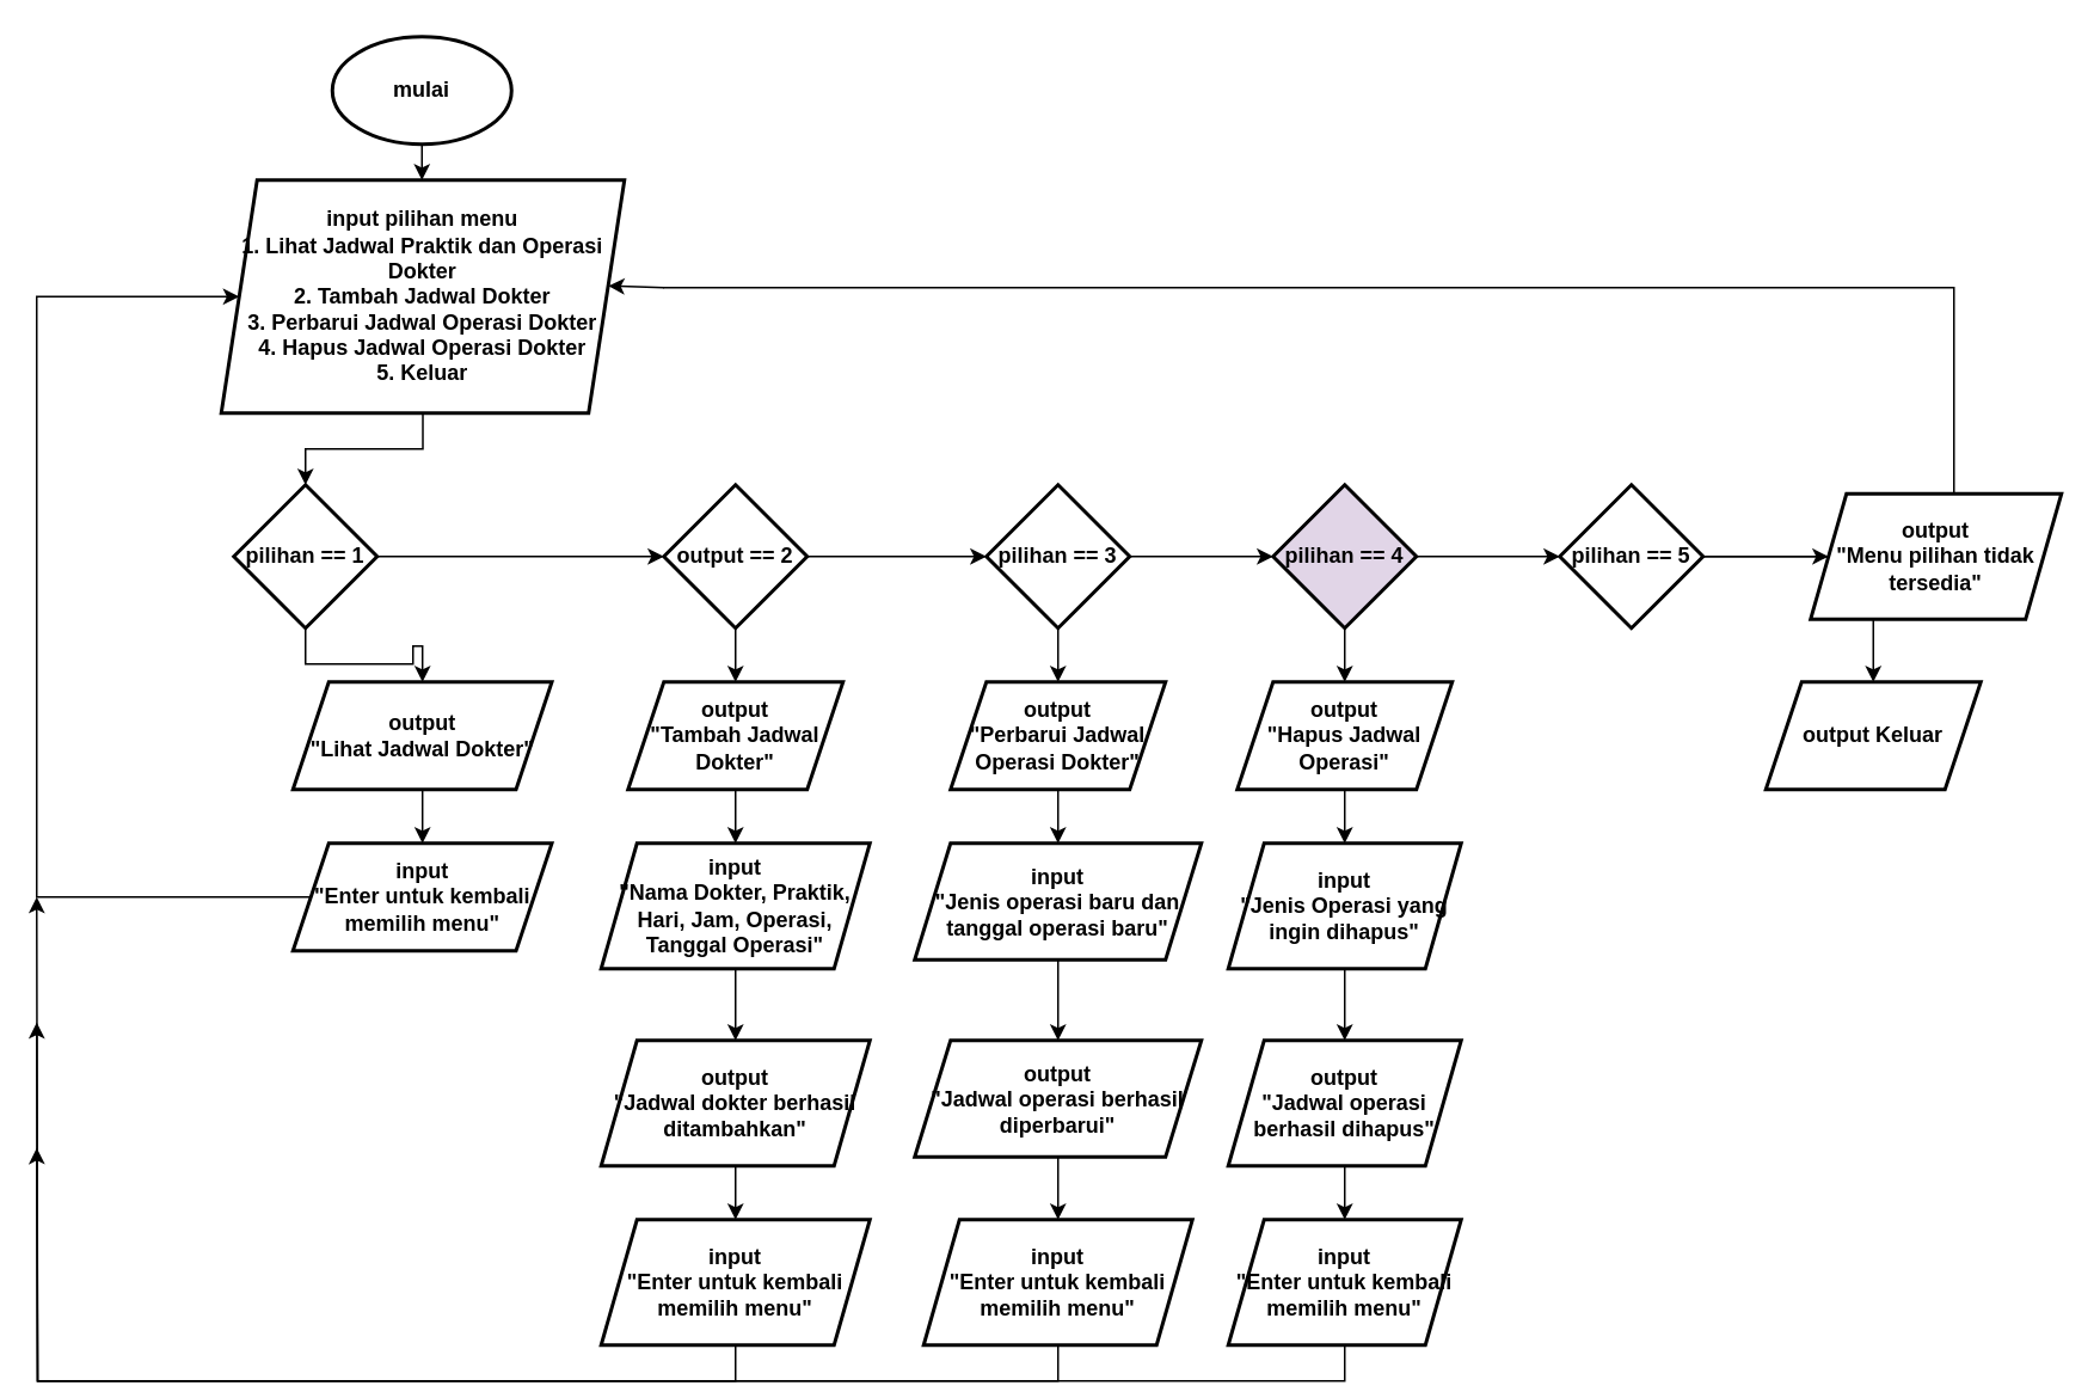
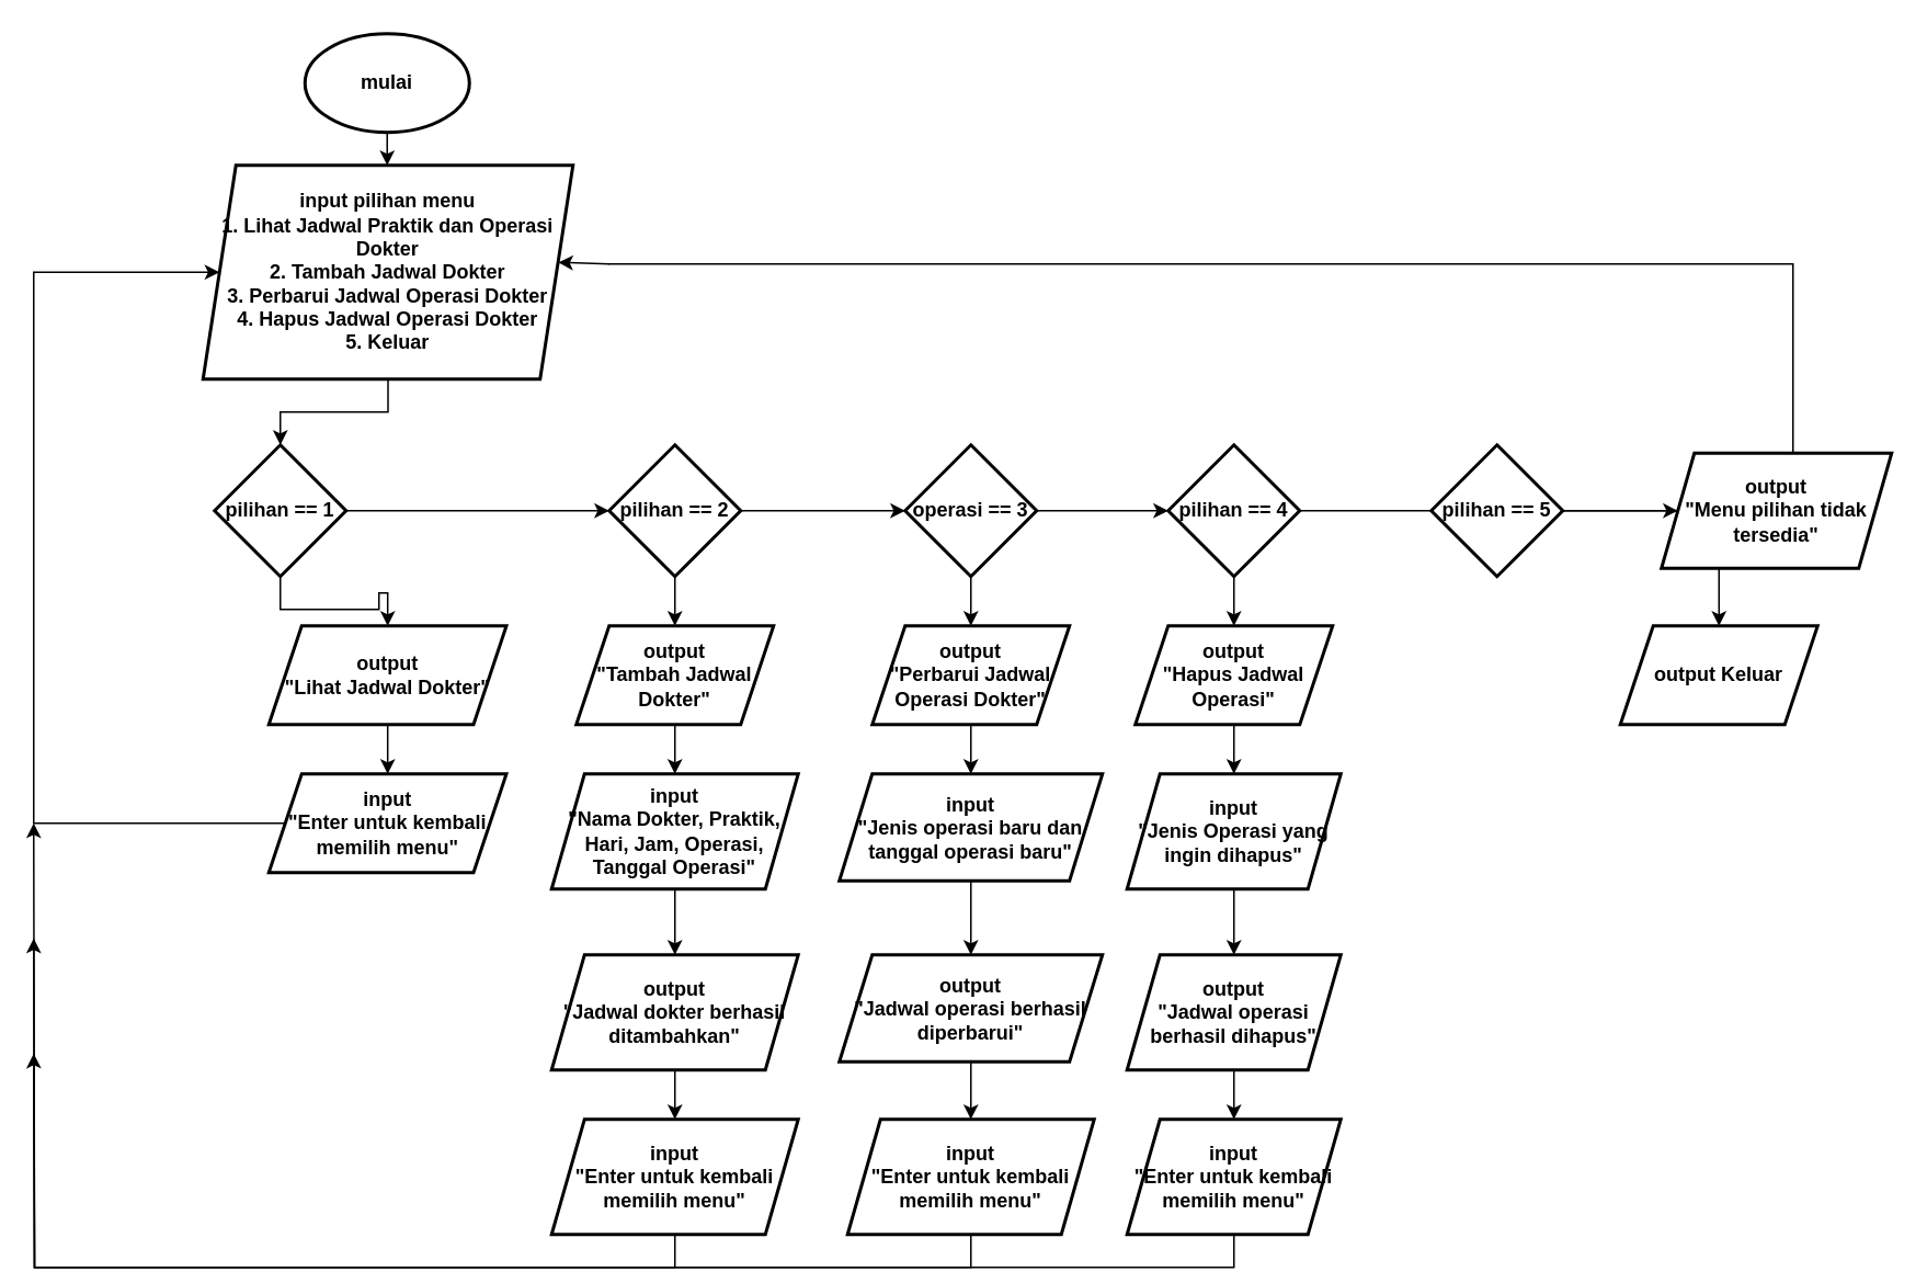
  <mxCell id="0" />
  <mxCell id="1" parent="0" />
  <mxCell id="2" value="" style="shape=partialRectangle;whiteSpace=wrap;html=1;bottom=0;right=0;fillColor=none;flipH=1;" vertex="1" parent="1"><mxGeometry x="370" y="160" width="720" height="120" as="geometry" /></mxCell>
  <mxCell id="3" value="" style="edgeStyle=orthogonalEdgeStyle;rounded=0;orthogonalLoop=1;jettySize=auto;html=1;" edge="1" parent="1" source="4" target="6"><mxGeometry relative="1" as="geometry" /></mxCell>
  <mxCell id="4" value="&lt;b&gt;mulai&lt;/b&gt;" style="strokeWidth=2;html=1;shape=mxgraph.flowchart.start_1;whiteSpace=wrap;" vertex="1" parent="1"><mxGeometry x="185" y="20" width="100" height="60" as="geometry" /></mxCell>
  <mxCell id="5" value="" style="edgeStyle=orthogonalEdgeStyle;rounded=0;orthogonalLoop=1;jettySize=auto;html=1;" edge="1" parent="1" source="6" target="9"><mxGeometry relative="1" as="geometry" /></mxCell>
  <mxCell id="6" value="&lt;b&gt;input pilihan menu&lt;/b&gt;&lt;div&gt;&lt;b&gt;1. Lihat Jadwal Praktik dan Operasi Dokter&lt;/b&gt;&lt;/div&gt;&lt;div&gt;&lt;b&gt;2. Tambah Jadwal Dokter&lt;/b&gt;&lt;/div&gt;&lt;div&gt;&lt;b&gt;3. Perbarui Jadwal Operasi Dokter&lt;/b&gt;&lt;/div&gt;&lt;div&gt;&lt;b&gt;4. Hapus Jadwal Operasi Dokter&lt;/b&gt;&lt;/div&gt;&lt;div&gt;&lt;b&gt;5. Keluar&lt;/b&gt;&lt;/div&gt;" style="shape=parallelogram;perimeter=parallelogramPerimeter;whiteSpace=wrap;html=1;fixedSize=1;strokeWidth=2;" vertex="1" parent="1"><mxGeometry x="123" y="100" width="225" height="130" as="geometry" /></mxCell>
  <mxCell id="7" value="" style="edgeStyle=orthogonalEdgeStyle;rounded=0;orthogonalLoop=1;jettySize=auto;html=1;" edge="1" parent="1" source="9" target="11"><mxGeometry relative="1" as="geometry" /></mxCell>
  <mxCell id="8" value="" style="edgeStyle=orthogonalEdgeStyle;rounded=0;orthogonalLoop=1;jettySize=auto;html=1;" edge="1" parent="1" source="9" target="16"><mxGeometry relative="1" as="geometry" /></mxCell>
  <mxCell id="9" value="&lt;b&gt;pilihan == 1&lt;/b&gt;" style="rhombus;whiteSpace=wrap;html=1;strokeWidth=2;" vertex="1" parent="1"><mxGeometry x="130" y="270" width="80" height="80" as="geometry" /></mxCell>
  <mxCell id="10" value="" style="edgeStyle=orthogonalEdgeStyle;rounded=0;orthogonalLoop=1;jettySize=auto;html=1;" edge="1" parent="1" source="11" target="13"><mxGeometry relative="1" as="geometry" /></mxCell>
  <mxCell id="11" value="&lt;b&gt;output&lt;/b&gt;&lt;div&gt;&lt;b&gt;&quot;Lihat Jadwal Dokter&quot;&lt;/b&gt;&lt;/div&gt;" style="shape=parallelogram;perimeter=parallelogramPerimeter;whiteSpace=wrap;html=1;fixedSize=1;strokeWidth=2;" vertex="1" parent="1"><mxGeometry x="163" y="380" width="144.5" height="60" as="geometry" /></mxCell>
  <mxCell id="12" style="edgeStyle=orthogonalEdgeStyle;rounded=0;orthogonalLoop=1;jettySize=auto;html=1;exitX=0;exitY=0.5;exitDx=0;exitDy=0;" edge="1" parent="1" source="13" target="6"><mxGeometry relative="1" as="geometry"><mxPoint x="20" y="180" as="targetPoint" /><Array as="points"><mxPoint x="20" y="500" /><mxPoint x="20" y="165" /></Array></mxGeometry></mxCell>
  <mxCell id="13" value="&lt;b&gt;input&lt;/b&gt;&lt;div&gt;&lt;b&gt;&quot;Enter untuk kembali memilih menu&quot;&lt;/b&gt;&lt;/div&gt;" style="shape=parallelogram;perimeter=parallelogramPerimeter;whiteSpace=wrap;html=1;fixedSize=1;strokeWidth=2;" vertex="1" parent="1"><mxGeometry x="163" y="470" width="144.5" height="60" as="geometry" /></mxCell>
  <mxCell id="14" value="" style="edgeStyle=orthogonalEdgeStyle;rounded=0;orthogonalLoop=1;jettySize=auto;html=1;" edge="1" parent="1" source="16" target="18"><mxGeometry relative="1" as="geometry" /></mxCell>
  <mxCell id="15" value="" style="edgeStyle=orthogonalEdgeStyle;rounded=0;orthogonalLoop=1;jettySize=auto;html=1;" edge="1" parent="1" source="16" target="23"><mxGeometry relative="1" as="geometry" /></mxCell>
- <mxCell id="16" value="&lt;b&gt;output == 2&lt;/b&gt;" style="rhombus;whiteSpace=wrap;html=1;strokeWidth=2;" vertex="1" parent="1"><mxGeometry x="370" y="270" width="80" height="80" as="geometry" /></mxCell>
+ <mxCell id="16" value="&lt;b&gt;pilihan == 2&lt;/b&gt;" style="rhombus;whiteSpace=wrap;html=1;strokeWidth=2;" vertex="1" parent="1"><mxGeometry x="370" y="270" width="80" height="80" as="geometry" /></mxCell>
  <mxCell id="17" value="" style="edgeStyle=orthogonalEdgeStyle;rounded=0;orthogonalLoop=1;jettySize=auto;html=1;" edge="1" parent="1" source="18" target="20"><mxGeometry relative="1" as="geometry" /></mxCell>
  <mxCell id="18" value="&lt;b&gt;output&lt;/b&gt;&lt;div&gt;&lt;b&gt;&quot;Tambah Jadwal Dokter&quot;&lt;/b&gt;&lt;/div&gt;" style="shape=parallelogram;perimeter=parallelogramPerimeter;whiteSpace=wrap;html=1;fixedSize=1;strokeWidth=2;" vertex="1" parent="1"><mxGeometry x="350" y="380" width="120" height="60" as="geometry" /></mxCell>
  <mxCell id="19" value="" style="edgeStyle=orthogonalEdgeStyle;rounded=0;orthogonalLoop=1;jettySize=auto;html=1;" edge="1" parent="1" source="20" target="27"><mxGeometry relative="1" as="geometry" /></mxCell>
  <mxCell id="20" value="&lt;b&gt;input&lt;/b&gt;&lt;div&gt;&lt;b&gt;&quot;Nama Dokter, Praktik, Hari, Jam, Operasi, Tanggal Operasi&quot;&lt;/b&gt;&lt;/div&gt;" style="shape=parallelogram;perimeter=parallelogramPerimeter;whiteSpace=wrap;html=1;fixedSize=1;strokeWidth=2;" vertex="1" parent="1"><mxGeometry x="335" y="470" width="150" height="70" as="geometry" /></mxCell>
  <mxCell id="21" value="" style="edgeStyle=orthogonalEdgeStyle;rounded=0;orthogonalLoop=1;jettySize=auto;html=1;" edge="1" parent="1" source="23" target="25"><mxGeometry relative="1" as="geometry" /></mxCell>
  <mxCell id="22" value="" style="edgeStyle=orthogonalEdgeStyle;rounded=0;orthogonalLoop=1;jettySize=auto;html=1;" edge="1" parent="1" source="23" target="38"><mxGeometry relative="1" as="geometry" /></mxCell>
- <mxCell id="23" value="&lt;b&gt;pilihan == 3&lt;/b&gt;" style="rhombus;whiteSpace=wrap;html=1;strokeWidth=2;" vertex="1" parent="1"><mxGeometry x="550" y="270" width="80" height="80" as="geometry" /></mxCell>
+ <mxCell id="23" value="&lt;b&gt;operasi == 3&lt;/b&gt;" style="rhombus;whiteSpace=wrap;html=1;strokeWidth=2;" vertex="1" parent="1"><mxGeometry x="550" y="270" width="80" height="80" as="geometry" /></mxCell>
  <mxCell id="24" value="" style="edgeStyle=orthogonalEdgeStyle;rounded=0;orthogonalLoop=1;jettySize=auto;html=1;" edge="1" parent="1" source="25" target="31"><mxGeometry relative="1" as="geometry" /></mxCell>
  <mxCell id="25" value="&lt;b&gt;output&lt;/b&gt;&lt;div&gt;&lt;b&gt;&quot;Perbarui Jadwal Operasi Dokter&quot;&lt;/b&gt;&lt;/div&gt;" style="shape=parallelogram;perimeter=parallelogramPerimeter;whiteSpace=wrap;html=1;fixedSize=1;strokeWidth=2;" vertex="1" parent="1"><mxGeometry x="530" y="380" width="120" height="60" as="geometry" /></mxCell>
  <mxCell id="26" value="" style="edgeStyle=orthogonalEdgeStyle;rounded=0;orthogonalLoop=1;jettySize=auto;html=1;" edge="1" parent="1" source="27" target="29"><mxGeometry relative="1" as="geometry" /></mxCell>
  <mxCell id="27" value="&lt;b&gt;output&lt;/b&gt;&lt;div&gt;&lt;b&gt;&quot;Jadwal dokter berhasil ditambahkan&quot;&lt;/b&gt;&lt;/div&gt;" style="shape=parallelogram;perimeter=parallelogramPerimeter;whiteSpace=wrap;html=1;fixedSize=1;strokeWidth=2;" vertex="1" parent="1"><mxGeometry x="335" y="580" width="150" height="70" as="geometry" /></mxCell>
  <mxCell id="28" style="edgeStyle=orthogonalEdgeStyle;rounded=0;orthogonalLoop=1;jettySize=auto;html=1;exitX=0.5;exitY=1;exitDx=0;exitDy=0;" edge="1" parent="1" source="29"><mxGeometry relative="1" as="geometry"><mxPoint x="20" y="500" as="targetPoint" /></mxGeometry></mxCell>
  <mxCell id="29" value="&lt;b&gt;input&lt;/b&gt;&lt;div&gt;&lt;b&gt;&quot;Enter untuk kembali memilih menu&quot;&lt;/b&gt;&lt;/div&gt;" style="shape=parallelogram;perimeter=parallelogramPerimeter;whiteSpace=wrap;html=1;fixedSize=1;strokeWidth=2;" vertex="1" parent="1"><mxGeometry x="335" y="680" width="150" height="70" as="geometry" /></mxCell>
  <mxCell id="30" value="" style="edgeStyle=orthogonalEdgeStyle;rounded=0;orthogonalLoop=1;jettySize=auto;html=1;" edge="1" parent="1" source="31" target="33"><mxGeometry relative="1" as="geometry" /></mxCell>
  <mxCell id="31" value="&lt;b&gt;input&lt;/b&gt;&lt;div&gt;&lt;b&gt;&quot;Jenis operasi baru dan tanggal operasi baru&quot;&lt;/b&gt;&lt;/div&gt;" style="shape=parallelogram;perimeter=parallelogramPerimeter;whiteSpace=wrap;html=1;fixedSize=1;strokeWidth=2;" vertex="1" parent="1"><mxGeometry x="510" y="470" width="160" height="65" as="geometry" /></mxCell>
  <mxCell id="32" value="" style="edgeStyle=orthogonalEdgeStyle;rounded=0;orthogonalLoop=1;jettySize=auto;html=1;" edge="1" parent="1" source="33" target="35"><mxGeometry relative="1" as="geometry" /></mxCell>
  <mxCell id="33" value="&lt;b&gt;output&lt;/b&gt;&lt;div&gt;&lt;b&gt;&quot;Jadwal operasi berhasil diperbarui&quot;&lt;/b&gt;&lt;/div&gt;" style="shape=parallelogram;perimeter=parallelogramPerimeter;whiteSpace=wrap;html=1;fixedSize=1;strokeWidth=2;" vertex="1" parent="1"><mxGeometry x="510" y="580" width="160" height="65" as="geometry" /></mxCell>
  <mxCell id="34" style="edgeStyle=orthogonalEdgeStyle;rounded=0;orthogonalLoop=1;jettySize=auto;html=1;exitX=0.5;exitY=1;exitDx=0;exitDy=0;" edge="1" parent="1" source="35"><mxGeometry relative="1" as="geometry"><mxPoint x="20" y="570" as="targetPoint" /></mxGeometry></mxCell>
  <mxCell id="35" value="&lt;b&gt;input&lt;/b&gt;&lt;div&gt;&lt;b&gt;&quot;Enter untuk kembali memilih menu&quot;&lt;/b&gt;&lt;/div&gt;" style="shape=parallelogram;perimeter=parallelogramPerimeter;whiteSpace=wrap;html=1;fixedSize=1;strokeWidth=2;" vertex="1" parent="1"><mxGeometry x="515" y="680" width="150" height="70" as="geometry" /></mxCell>
  <mxCell id="36" value="" style="edgeStyle=orthogonalEdgeStyle;rounded=0;orthogonalLoop=1;jettySize=auto;html=1;" edge="1" parent="1" source="38" target="40"><mxGeometry relative="1" as="geometry" /></mxCell>
- <mxCell id="37" value="" style="edgeStyle=orthogonalEdgeStyle;rounded=0;orthogonalLoop=1;jettySize=auto;html=1;" edge="1" parent="1" source="38" target="49"><mxGeometry relative="1" as="geometry" /></mxCell>
- <mxCell id="38" value="&lt;b&gt;pilihan == 4&lt;/b&gt;" style="rhombus;whiteSpace=wrap;html=1;strokeWidth=2;fillColor=#e1d5e7;" vertex="1" parent="1"><mxGeometry x="710" y="270" width="80" height="80" as="geometry" /></mxCell>
+ <mxCell id="37" value="" style="edgeStyle=orthogonalEdgeStyle;rounded=0;orthogonalLoop=1;jettySize=auto;html=1;endArrow=none;" edge="1" parent="1" source="38" target="49"><mxGeometry relative="1" as="geometry" /></mxCell>
+ <mxCell id="38" value="&lt;b&gt;pilihan == 4&lt;/b&gt;" style="rhombus;whiteSpace=wrap;html=1;strokeWidth=2;" vertex="1" parent="1"><mxGeometry x="710" y="270" width="80" height="80" as="geometry" /></mxCell>
  <mxCell id="39" value="" style="edgeStyle=orthogonalEdgeStyle;rounded=0;orthogonalLoop=1;jettySize=auto;html=1;" edge="1" parent="1" source="40" target="42"><mxGeometry relative="1" as="geometry" /></mxCell>
  <mxCell id="40" value="&lt;b&gt;output&lt;/b&gt;&lt;div&gt;&lt;b&gt;&quot;Hapus Jadwal Operasi&quot;&lt;/b&gt;&lt;/div&gt;" style="shape=parallelogram;perimeter=parallelogramPerimeter;whiteSpace=wrap;html=1;fixedSize=1;strokeWidth=2;" vertex="1" parent="1"><mxGeometry x="690" y="380" width="120" height="60" as="geometry" /></mxCell>
  <mxCell id="41" value="" style="edgeStyle=orthogonalEdgeStyle;rounded=0;orthogonalLoop=1;jettySize=auto;html=1;" edge="1" parent="1" source="42" target="44"><mxGeometry relative="1" as="geometry" /></mxCell>
  <mxCell id="42" value="&lt;b&gt;input&lt;/b&gt;&lt;div&gt;&lt;b&gt;&quot;Jenis Operasi yang ingin dihapus&quot;&lt;/b&gt;&lt;/div&gt;" style="shape=parallelogram;perimeter=parallelogramPerimeter;whiteSpace=wrap;html=1;fixedSize=1;strokeWidth=2;" vertex="1" parent="1"><mxGeometry x="685" y="470" width="130" height="70" as="geometry" /></mxCell>
  <mxCell id="43" value="" style="edgeStyle=orthogonalEdgeStyle;rounded=0;orthogonalLoop=1;jettySize=auto;html=1;" edge="1" parent="1" source="44" target="46"><mxGeometry relative="1" as="geometry" /></mxCell>
  <mxCell id="44" value="&lt;b&gt;output&lt;/b&gt;&lt;div&gt;&lt;b&gt;&quot;Jadwal operasi berhasil dihapus&quot;&lt;/b&gt;&lt;/div&gt;" style="shape=parallelogram;perimeter=parallelogramPerimeter;whiteSpace=wrap;html=1;fixedSize=1;strokeWidth=2;" vertex="1" parent="1"><mxGeometry x="685" y="580" width="130" height="70" as="geometry" /></mxCell>
  <mxCell id="45" style="edgeStyle=orthogonalEdgeStyle;rounded=0;orthogonalLoop=1;jettySize=auto;html=1;exitX=0.5;exitY=1;exitDx=0;exitDy=0;" edge="1" parent="1" source="46"><mxGeometry relative="1" as="geometry"><mxPoint x="20" y="640" as="targetPoint" /></mxGeometry></mxCell>
  <mxCell id="46" value="&lt;b&gt;input&lt;/b&gt;&lt;div&gt;&lt;b&gt;&quot;Enter untuk kembali memilih menu&quot;&lt;/b&gt;&lt;/div&gt;" style="shape=parallelogram;perimeter=parallelogramPerimeter;whiteSpace=wrap;html=1;fixedSize=1;strokeWidth=2;" vertex="1" parent="1"><mxGeometry x="685" y="680" width="130" height="70" as="geometry" /></mxCell>
  <mxCell id="47" value="" style="edgeStyle=orthogonalEdgeStyle;rounded=0;orthogonalLoop=1;jettySize=auto;html=1;" edge="1" parent="1" source="49" target="50"><mxGeometry relative="1" as="geometry" /></mxCell>
  <mxCell id="48" value="" style="edgeStyle=orthogonalEdgeStyle;rounded=0;orthogonalLoop=1;jettySize=auto;html=1;" edge="1" parent="1" source="49" target="51"><mxGeometry relative="1" as="geometry" /></mxCell>
  <mxCell id="49" value="&lt;b&gt;pilihan == 5&lt;/b&gt;" style="rhombus;whiteSpace=wrap;html=1;strokeWidth=2;" vertex="1" parent="1"><mxGeometry x="870" y="270" width="80" height="80" as="geometry" /></mxCell>
  <mxCell id="50" value="&lt;b&gt;output Keluar&lt;/b&gt;" style="shape=parallelogram;perimeter=parallelogramPerimeter;whiteSpace=wrap;html=1;fixedSize=1;strokeWidth=2;" vertex="1" parent="1"><mxGeometry x="985" y="380" width="120" height="60" as="geometry" /></mxCell>
  <mxCell id="51" value="&lt;b&gt;output&lt;/b&gt;&lt;div&gt;&lt;b&gt;&quot;Menu pilihan tidak tersedia&quot;&lt;/b&gt;&lt;/div&gt;" style="shape=parallelogram;perimeter=parallelogramPerimeter;whiteSpace=wrap;html=1;fixedSize=1;strokeWidth=2;" vertex="1" parent="1"><mxGeometry x="1010" y="275" width="140" height="70" as="geometry" /></mxCell>
  <mxCell id="52" style="edgeStyle=none;rounded=0;orthogonalLoop=1;jettySize=auto;html=1;exitX=0;exitY=0;exitDx=0;exitDy=0;entryX=0.96;entryY=0.454;entryDx=0;entryDy=0;entryPerimeter=0;" edge="1" parent="1" source="2" target="6"><mxGeometry relative="1" as="geometry" /></mxCell>
